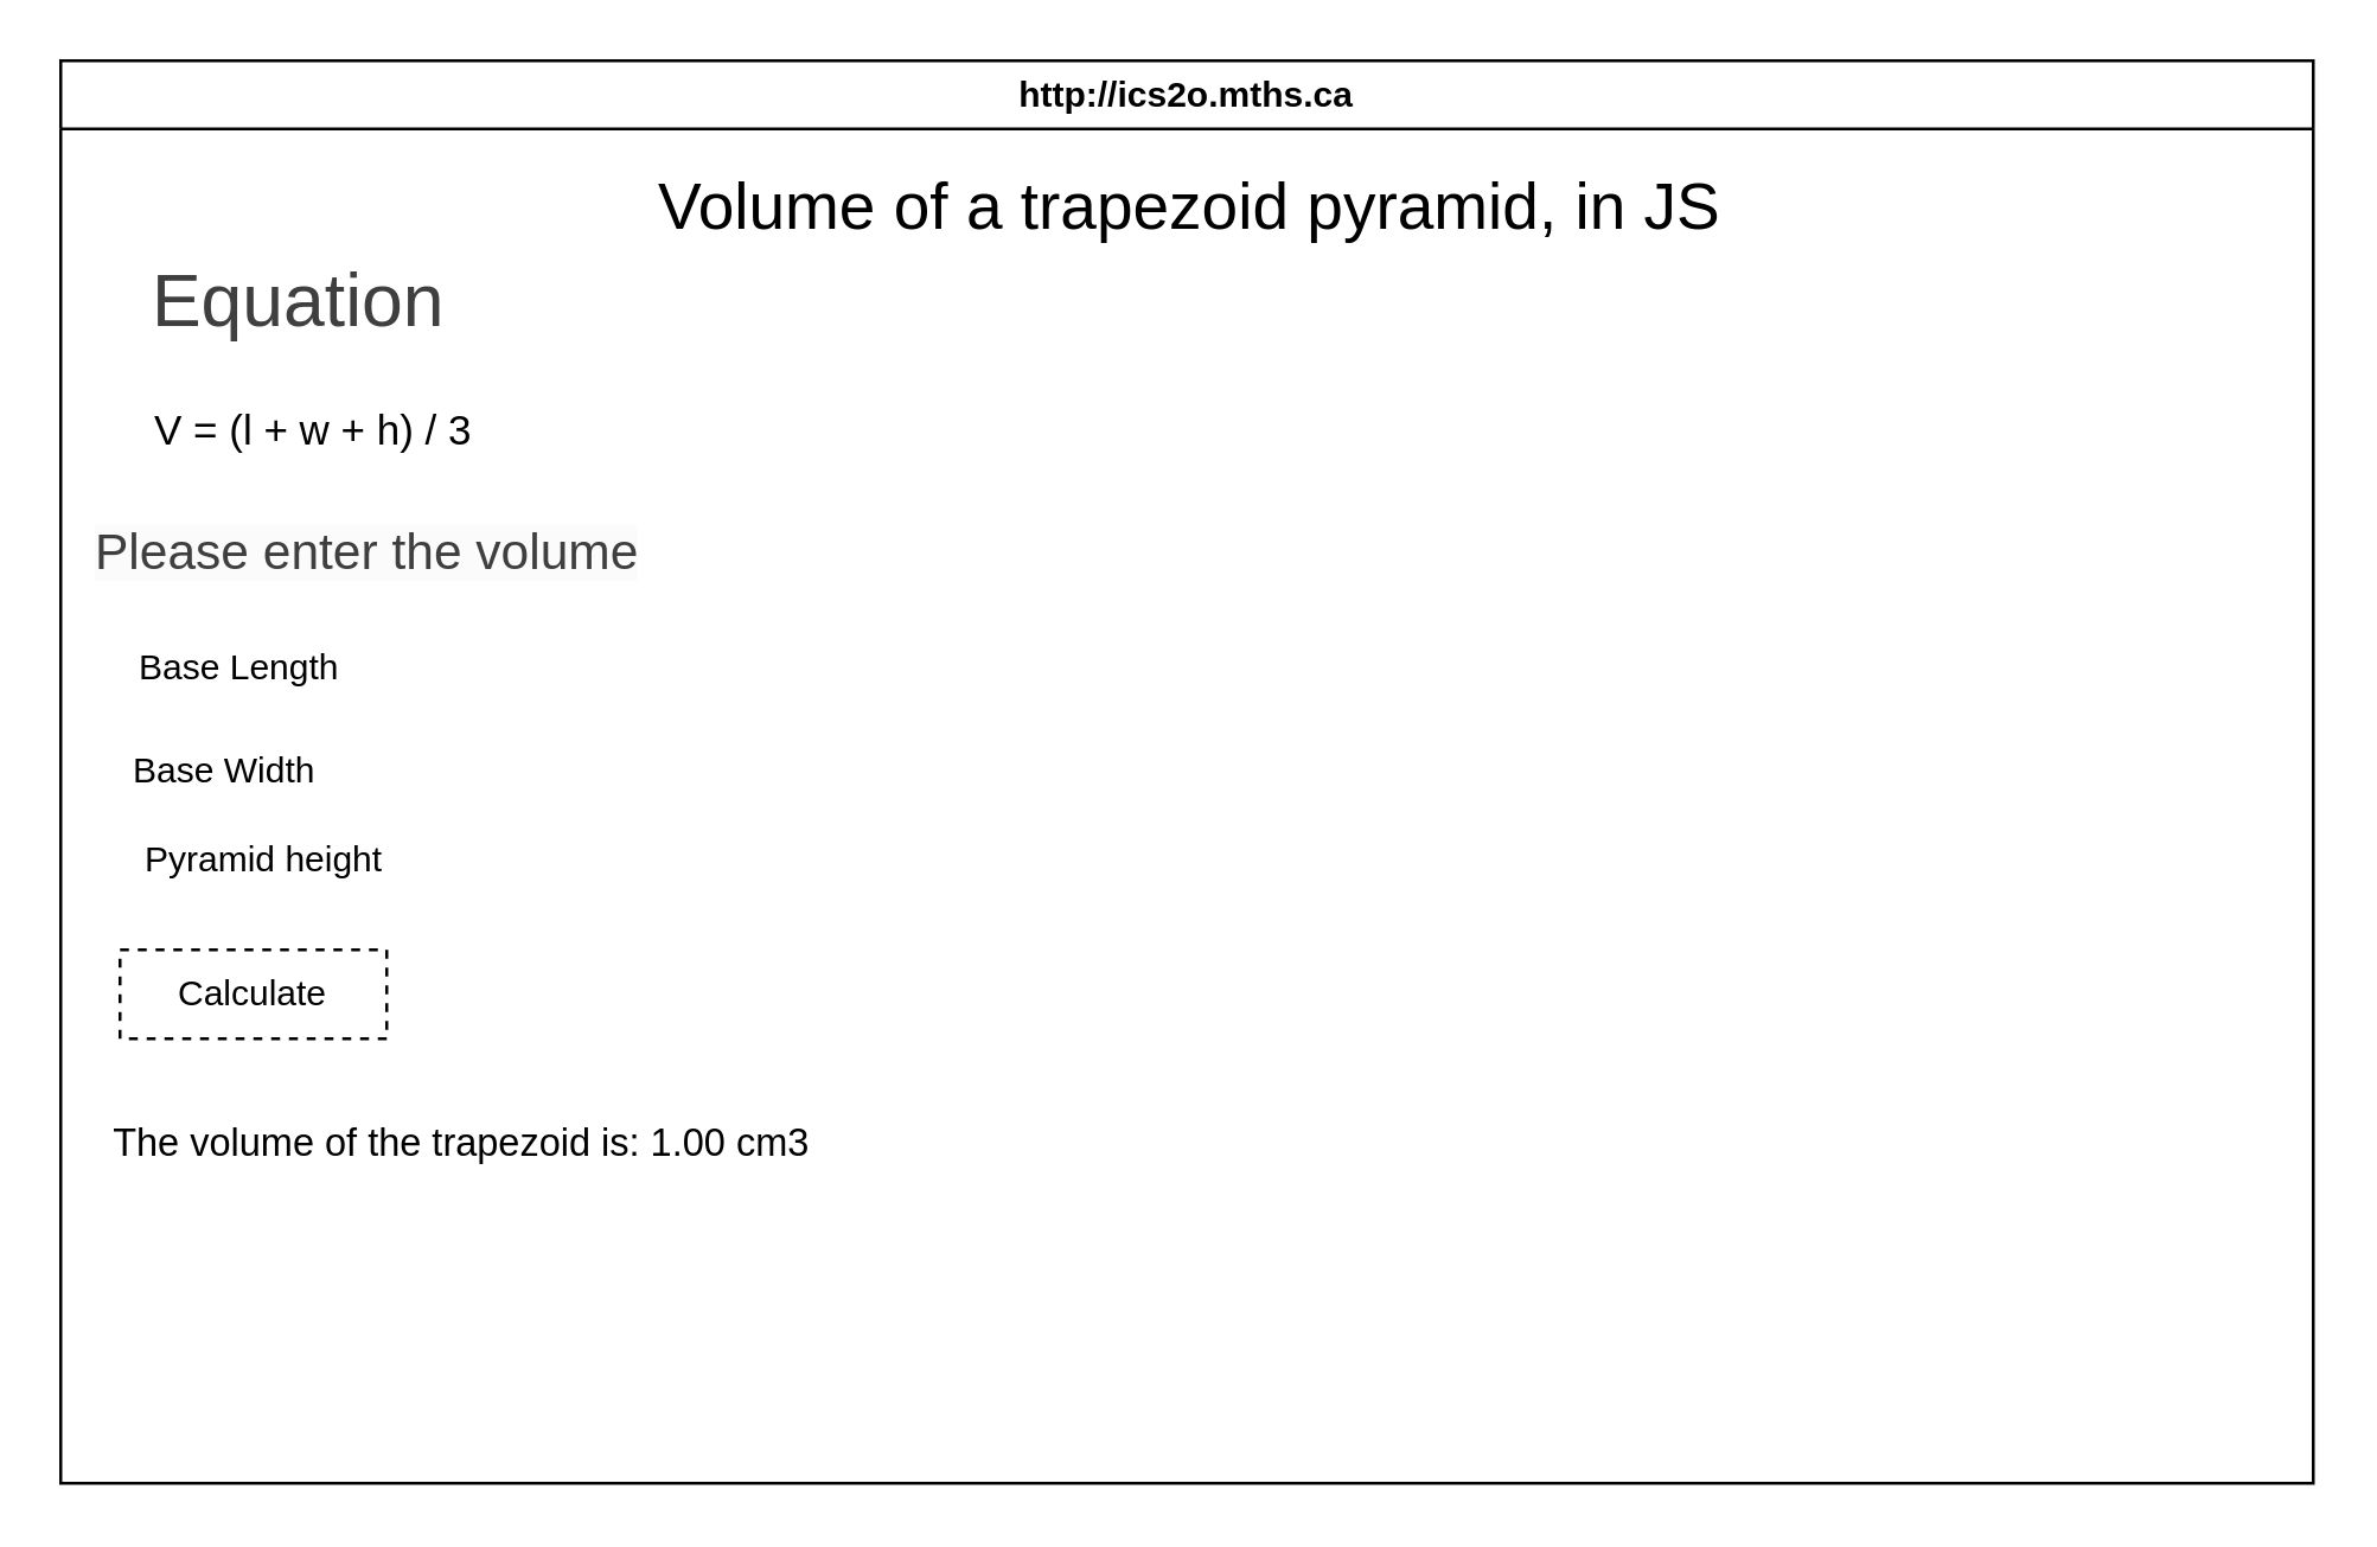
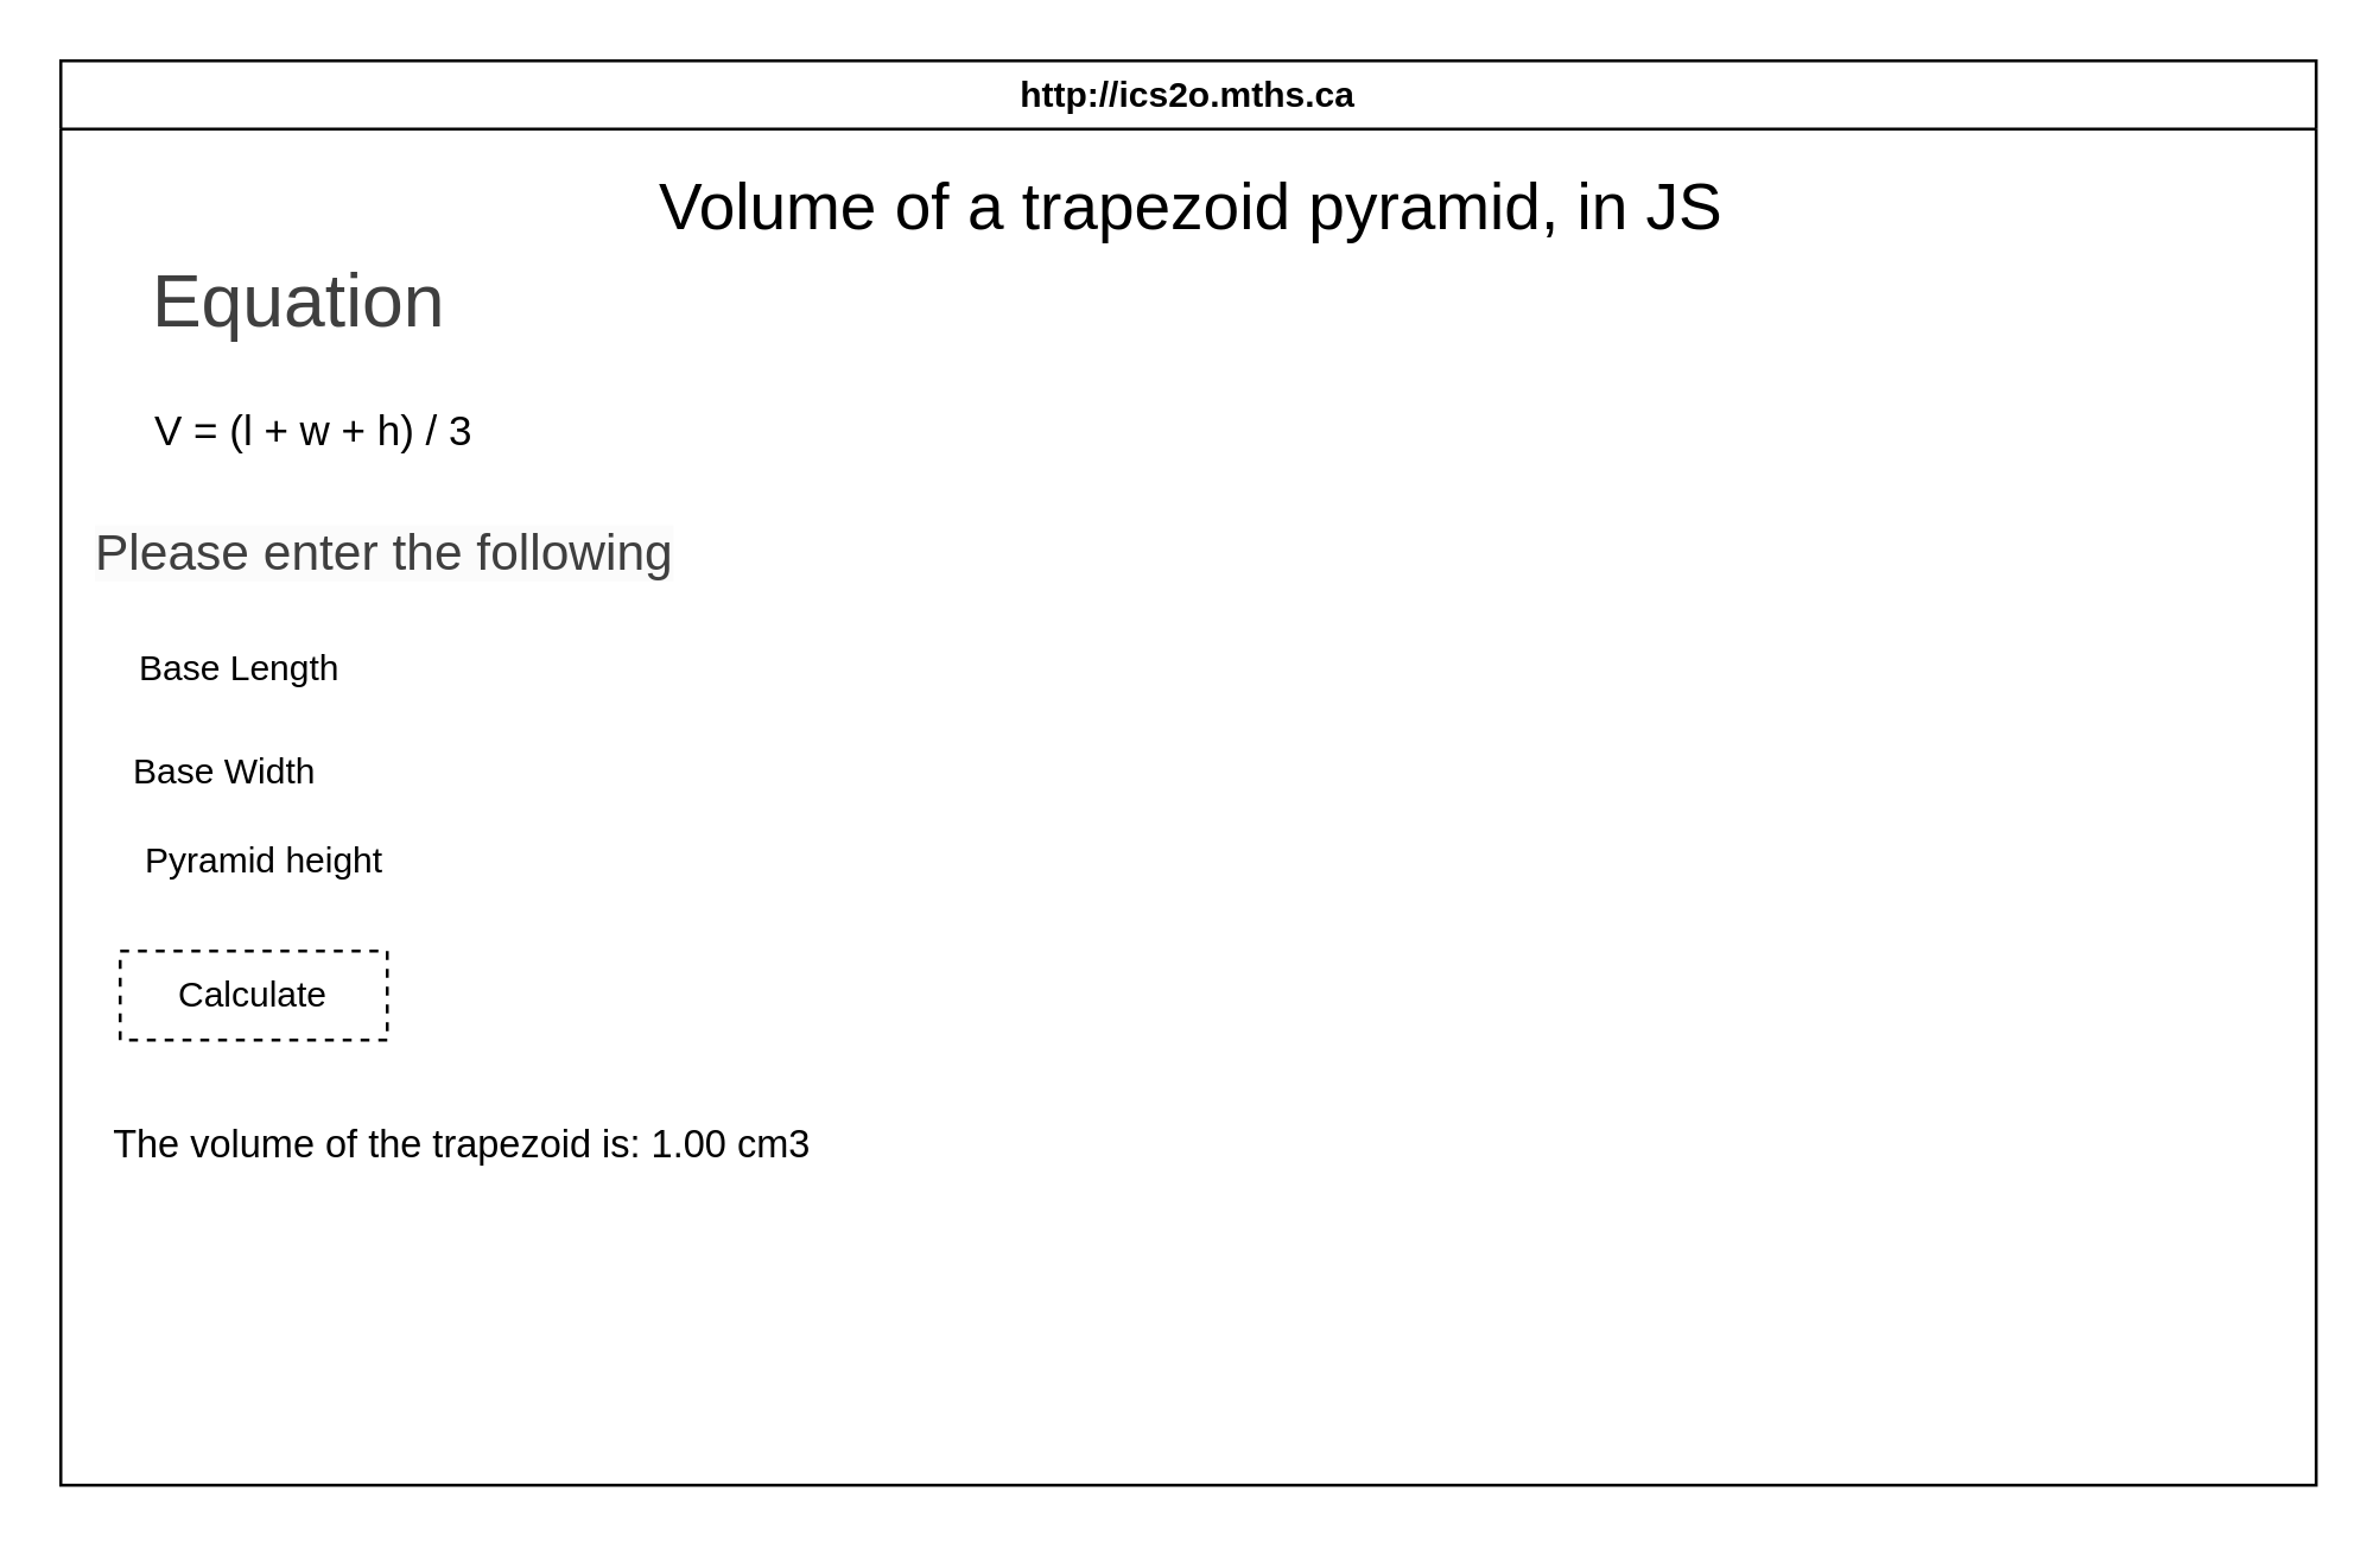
  <mxCell id="0" />
  <mxCell id="1" parent="0" />
  <mxCell id="2" value="http://ics2o.mths.ca" style="swimlane;whiteSpace=wrap;html=1;" parent="1" vertex="1"><mxGeometry x="20" y="20" width="760" height="480" as="geometry" /></mxCell>
  <mxCell id="3" value="&lt;span style=&quot;color: rgb(63, 63, 63); font-size: 25px;&quot;&gt;Equation&lt;/span&gt;" style="text;html=1;align=center;verticalAlign=middle;resizable=0;points=[];autosize=1;strokeColor=none;fillColor=none;fontSize=21;" vertex="1" parent="2"><mxGeometry x="20" y="60" width="120" height="40" as="geometry" /></mxCell>
  <mxCell id="4" value="&lt;font style=&quot;font-size: 14px;&quot;&gt;V = (l + w + h) / 3&lt;/font&gt;" style="text;html=1;align=center;verticalAlign=middle;resizable=0;points=[];autosize=1;strokeColor=none;fillColor=none;" vertex="1" parent="2"><mxGeometry x="20" y="110" width="130" height="30" as="geometry" /></mxCell>
  <mxCell id="5" value="&lt;div style=&quot;text-align: center;&quot;&gt;&lt;span style=&quot;background-color: transparent; text-wrap-mode: nowrap;&quot;&gt;&lt;font style=&quot;font-size: 22px;&quot;&gt;Volume of a trapezoid pyramid, in JS&lt;/font&gt;&lt;/span&gt;&lt;/div&gt;" style="text;whiteSpace=wrap;html=1;" vertex="1" parent="2"><mxGeometry x="200" y="30" width="230" height="40" as="geometry" /></mxCell>
- <mxCell id="6" value="&lt;span style=&quot;color: rgb(63, 63, 63); font-family: Helvetica; font-size: 17px; font-style: normal; font-variant-ligatures: normal; font-variant-caps: normal; font-weight: 400; letter-spacing: normal; orphans: 2; text-align: center; text-indent: 0px; text-transform: none; widows: 2; word-spacing: 0px; -webkit-text-stroke-width: 0px; white-space: nowrap; background-color: rgb(251, 251, 251); text-decoration-thickness: initial; text-decoration-style: initial; text-decoration-color: initial; display: inline !important; float: none;&quot;&gt;Please enter the volume&lt;/span&gt;" style="text;whiteSpace=wrap;html=1;" vertex="1" parent="2"><mxGeometry x="10" y="150" width="230" height="40" as="geometry" /></mxCell>
+ <mxCell id="6" value="&lt;span style=&quot;color: rgb(63, 63, 63); font-family: Helvetica; font-size: 17px; font-style: normal; font-variant-ligatures: normal; font-variant-caps: normal; font-weight: 400; letter-spacing: normal; orphans: 2; text-align: center; text-indent: 0px; text-transform: none; widows: 2; word-spacing: 0px; -webkit-text-stroke-width: 0px; white-space: nowrap; background-color: rgb(251, 251, 251); text-decoration-thickness: initial; text-decoration-style: initial; text-decoration-color: initial; display: inline !important; float: none;&quot;&gt;Please enter the following&lt;/span&gt;" style="text;whiteSpace=wrap;html=1;" vertex="1" parent="2"><mxGeometry x="10" y="150" width="230" height="40" as="geometry" /></mxCell>
  <mxCell id="7" value="Base Length" style="text;html=1;align=center;verticalAlign=middle;resizable=0;points=[];autosize=1;strokeColor=none;fillColor=none;" vertex="1" parent="2"><mxGeometry x="15" y="190" width="90" height="30" as="geometry" /></mxCell>
  <mxCell id="8" value="&lt;span style=&quot;color: rgb(0, 0, 0);&quot;&gt;Base&amp;nbsp;&lt;span style=&quot;font-family: monospace; font-size: 0px; text-align: start;&quot;&gt;%3CmxGraphModel%3E%3Croot%3E%3CmxCell%20id%3D%220%22%2F%3E%3CmxCell%20id%3D%221%22%20parent%3D%220%22%2F%3E%3CmxCell%20id%3D%222%22%20value%3D%22%26lt%3Bspan%20style%3D%26quot%3Bcolor%3A%20rgb(0%2C%200%2C%200)%3B%26quot%3B%26gt%3BLength%20of%20H%26lt%3B%2Fspan%26gt%3B%22%20style%3D%22text%3Bhtml%3D1%3Balign%3Dcenter%3BverticalAlign%3Dmiddle%3Bresizable%3D0%3Bpoints%3D%5B%5D%3Bautosize%3D1%3BstrokeColor%3Dnone%3BfillColor%3Dnone%3B%22%20vertex%3D%221%22%20parent%3D%221%22%3E%3CmxGeometry%20x%3D%2265%22%20y%3D%22280%22%20width%3D%2290%22%20height%3D%2230%22%20as%3D%22geometry%22%2F%3E%3C%2FmxCell%3E%3C%2Froot%3E%3C%2FmxGraphModel%3E&lt;/span&gt;Width&lt;/span&gt;" style="text;html=1;align=center;verticalAlign=middle;resizable=0;points=[];autosize=1;strokeColor=none;fillColor=none;" vertex="1" parent="2"><mxGeometry x="15" y="225" width="80" height="30" as="geometry" /></mxCell>
  <mxCell id="9" value="&lt;span style=&quot;color: rgb(0, 0, 0);&quot;&gt;Pyramid height&amp;nbsp;&lt;/span&gt;&lt;span style=&quot;font-family: monospace; font-size: 0px; text-align: start;&quot;&gt;%3CmxGraphModel%3E%3Croot%3E%3CmxCell%20id%3D%220%22%2F%3E%3CmxCell%20id%3D%221%22%20parent%3D%220%22%2F%3E%3CmxCell%20id%3D%222%22%20value%3D%22%26lt%3Bspan%20style%3D%26quot%3Bcolor%3A%20rgb(0%2C%200%2C%200)%3B%26quot%3B%26gt%3BLength%20of%20H%26lt%3B%2Fspan%26gt%3B%22%20style%3D%22text%3Bhtml%3D1%3Balign%3Dcenter%3BverticalAlign%3Dmiddle%3Bresizable%3D0%3Bpoints%3D%5B%5D%3Bautosize%3D1%3BstrokeColor%3Dnone%3BfillColor%3Dnone%3B%22%20vertex%3D%221%22%20parent%3D%221%22%3E%3CmxGeometry%20x%3D%2265%22%20y%3D%22280%22%20width%3D%2290%22%20height%3D%2230%22%20as%3D%22geometry%22%2F%3E%3C%2FmxCell%3E%3C%2Froot%3E%3C%2FmxGraphModel%Height&lt;/span&gt;" style="text;html=1;align=center;verticalAlign=middle;resizable=0;points=[];autosize=1;strokeColor=none;fillColor=none;" vertex="1" parent="2"><mxGeometry x="15" y="255" width="110" height="30" as="geometry" /></mxCell>
  <mxCell id="10" value="Calculate" style="whiteSpace=wrap;html=1;dashed=1;" vertex="1" parent="2"><mxGeometry x="20" y="300" width="90" height="30" as="geometry" /></mxCell>
  <mxCell id="11" value="The volume of the trapezoid is: 1.00 cm3" style="text;html=1;align=center;verticalAlign=middle;resizable=0;points=[];autosize=1;strokeColor=none;fillColor=none;fontSize=13;" vertex="1" parent="2"><mxGeometry x="5" y="350" width="260" height="30" as="geometry" /></mxCell>
  <mxCell id="12" value="&lt;span style=&quot;font-family: monospace; font-size: 0px; text-align: start;&quot;&gt;V&lt;/span&gt;" style="text;html=1;align=center;verticalAlign=middle;resizable=0;points=[];autosize=1;strokeColor=none;fillColor=none;" vertex="1" parent="1"><mxGeometry x="100" y="128" width="20" height="30" as="geometry" /></mxCell>
